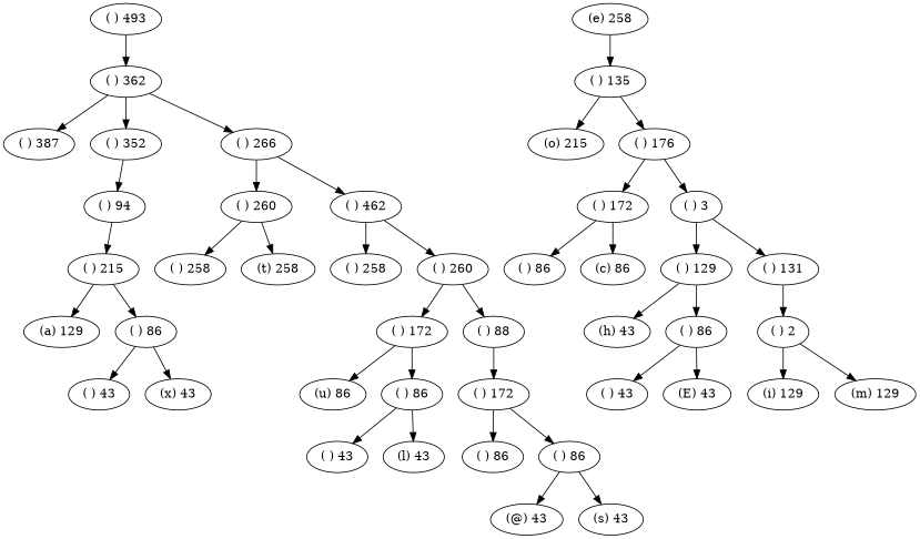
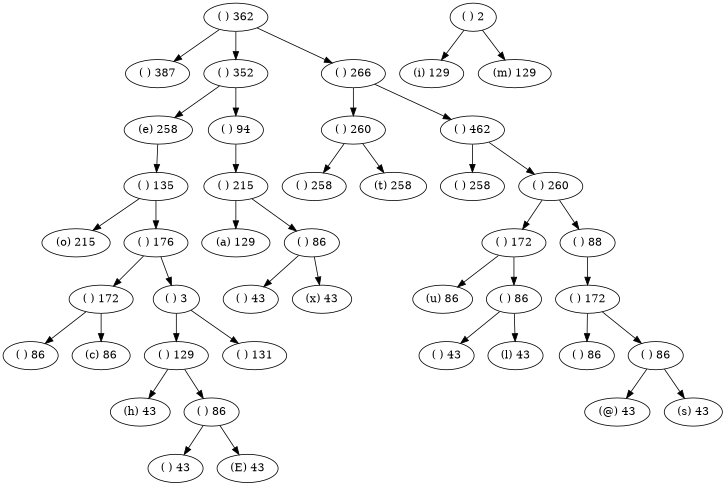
  digraph {
    n1 [label="( ) 43"]
    n2 [label="( ) 86"]
    n3 [label="( ) 86"]
    n4 [label="( ) 43"]
    n5 [label="( ) 258"]
    n6 [label="(@) 43"]
    n7 [label="( ) 387"]
    n8 [label="( ) 258"]
    n9 [label="( ) 43"]
    n10 [label="(E) 43"]
    n11 [label="(a) 129"]
    n12 [label="(c) 86"]
    n13 [label="(e) 258"]
    n14 [label="( ) 135"]
    n15 [label="(h) 43"]
    n16 [label="(i) 129"]
    n17 [label="(l) 43"]
    n18 [label="(m) 129"]
    n19 [label="(o) 215"]
    n20 [label="(s) 43"]
    n21 [label="(t) 258"]
    n22 [label="(u) 86"]
    n23 [label="(x) 43"]
    n24 [label="( ) 86"]
    n25 [label="( ) 86"]
    n26 [label="( ) 86"]
    n27 [label="( ) 86"]
    n28 [label="( ) 129"]
    n29 [label="( ) 172"]
    n30 [label="( ) 172"]
    n31 [label="( ) 172"]
    n32 [label="( ) 215"]
    n33 [label="( ) 2"]
    n34 [label="( ) 131"]
    n35 [label="( ) 3"]
    n36 [label="( ) 176"]
    n37 [label="( ) 88"]
    n38 [label="( ) 260"]
    n39 [label="( ) 94"]
    n40 [label="( ) 352"]
    n41 [label="( ) 260"]
    n42 [label="( ) 462"]
    n43 [label="( ) 266"]
    n44 [label="( ) 362"]
-   n45 [label="( ) 493"]
    n13 -> n14
    n14 -> n19
    n14 -> n36
    n24 -> n1
    n24 -> n23
    n25 -> n6
    n25 -> n20
    n26 -> n9
    n26 -> n10
    n27 -> n4
    n27 -> n17
    n28 -> n15
    n28 -> n26
    n29 -> n2
    n29 -> n25
    n30 -> n3
    n30 -> n12
    n31 -> n22
    n31 -> n27
    n32 -> n11
    n32 -> n24
    n33 -> n16
    n33 -> n18
-   n34 -> n33
    n35 -> n28
    n35 -> n34
    n36 -> n30
    n36 -> n35
    n37 -> n29
    n38 -> n31
    n38 -> n37
    n39 -> n32
+   n40 -> n13
    n40 -> n39
    n41 -> n8
    n41 -> n21
    n42 -> n5
    n42 -> n38
    n43 -> n41
    n43 -> n42
    n44 -> n7
    n44 -> n40
    n44 -> n43
-   n45 -> n44
  }
